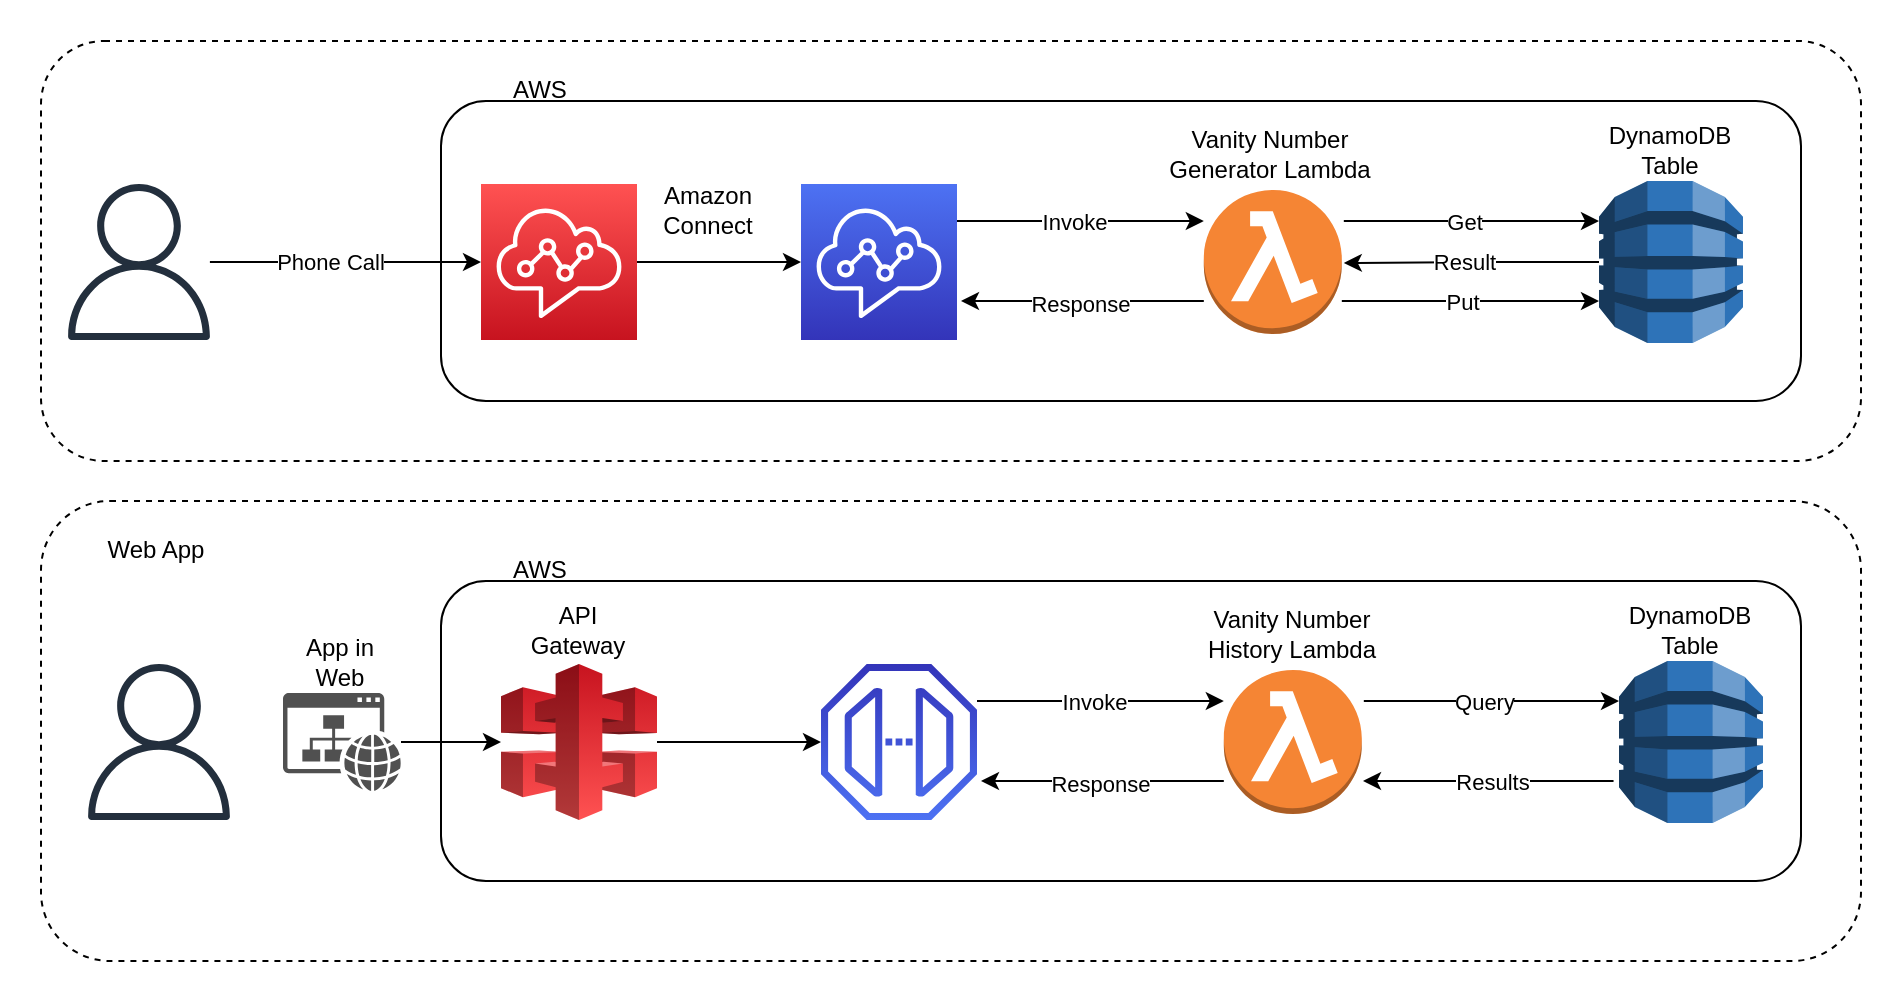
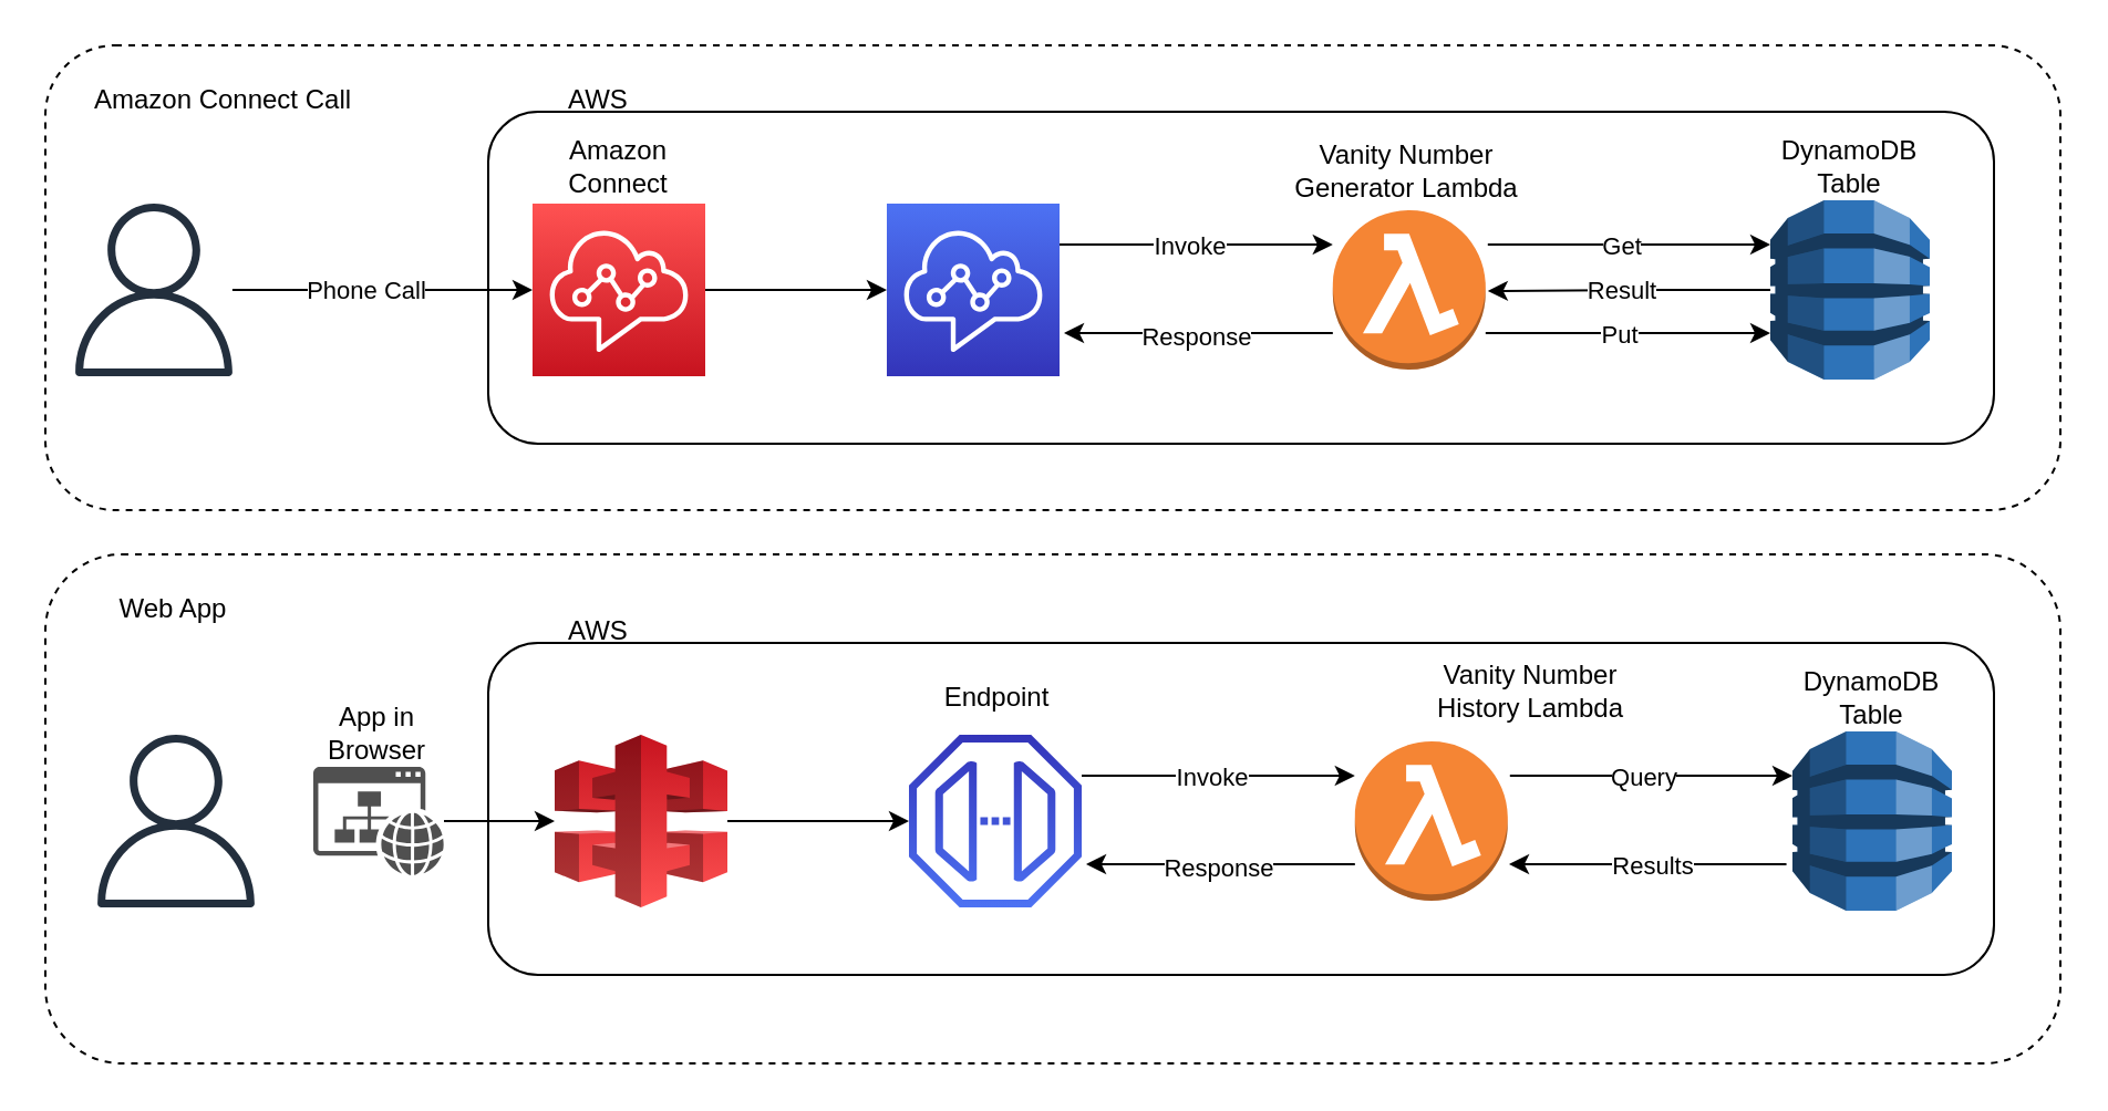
  <mxCell id="0" />
  <mxCell id="1" parent="0" />
  <mxCell id="2" value="" style="rounded=1;whiteSpace=wrap;html=1;dashed=1;" vertex="1" parent="1"><mxGeometry x="20" y="20" width="910" height="210" as="geometry" /></mxCell>
  <mxCell id="3" value="" style="rounded=1;whiteSpace=wrap;html=1;" vertex="1" parent="1"><mxGeometry x="220" y="50" width="680" height="150" as="geometry" /></mxCell>
  <mxCell id="4" style="edgeStyle=orthogonalEdgeStyle;rounded=0;orthogonalLoop=1;jettySize=auto;html=1;" edge="1" parent="1" source="6" target="13"><mxGeometry relative="1" as="geometry"><Array as="points"><mxPoint x="550" y="110" /><mxPoint x="550" y="110" /></Array></mxGeometry></mxCell>
  <mxCell id="5" value="Invoke" style="edgeLabel;html=1;align=center;verticalAlign=middle;resizable=0;points=[];" vertex="1" connectable="0" parent="4"><mxGeometry x="-0.068" relative="1" as="geometry"><mxPoint as="offset" /></mxGeometry></mxCell>
  <mxCell id="6" value="" style="sketch=0;points=[[0,0,0],[0.25,0,0],[0.5,0,0],[0.75,0,0],[1,0,0],[0,1,0],[0.25,1,0],[0.5,1,0],[0.75,1,0],[1,1,0],[0,0.25,0],[0,0.5,0],[0,0.75,0],[1,0.25,0],[1,0.5,0],[1,0.75,0]];outlineConnect=0;fontColor=#232F3E;gradientColor=#4D72F3;gradientDirection=north;fillColor=#3334B9;strokeColor=#ffffff;dashed=0;verticalLabelPosition=bottom;verticalAlign=top;align=center;html=1;fontSize=12;fontStyle=0;aspect=fixed;shape=mxgraph.aws4.resourceIcon;resIcon=mxgraph.aws4.connect;" vertex="1" parent="1"><mxGeometry x="400" y="91.5" width="78" height="78" as="geometry" /></mxCell>
  <mxCell id="7" style="edgeStyle=orthogonalEdgeStyle;rounded=0;orthogonalLoop=1;jettySize=auto;html=1;" edge="1" parent="1" target="16"><mxGeometry relative="1" as="geometry"><mxPoint x="671.41" y="120" as="targetPoint" /><mxPoint x="671.41" y="110" as="sourcePoint" /><Array as="points"><mxPoint x="781.41" y="110" /><mxPoint x="781.41" y="110" /></Array></mxGeometry></mxCell>
  <mxCell id="8" value="Get" style="edgeLabel;html=1;align=center;verticalAlign=middle;resizable=0;points=[];" vertex="1" connectable="0" parent="7"><mxGeometry x="-0.066" relative="1" as="geometry"><mxPoint as="offset" /></mxGeometry></mxCell>
  <mxCell id="9" style="edgeStyle=orthogonalEdgeStyle;rounded=1;orthogonalLoop=1;jettySize=auto;html=1;" edge="1" parent="1" source="13"><mxGeometry relative="1" as="geometry"><mxPoint x="620" y="140" as="sourcePoint" /><mxPoint x="480" y="150" as="targetPoint" /><Array as="points"><mxPoint x="480" y="150" /></Array></mxGeometry></mxCell>
  <mxCell id="10" value="Response" style="edgeLabel;html=1;align=center;verticalAlign=middle;resizable=0;points=[];" vertex="1" connectable="0" parent="9"><mxGeometry x="0.015" y="1" relative="1" as="geometry"><mxPoint as="offset" /></mxGeometry></mxCell>
  <mxCell id="11" style="edgeStyle=orthogonalEdgeStyle;rounded=1;orthogonalLoop=1;jettySize=auto;html=1;" edge="1" parent="1" source="13" target="16"><mxGeometry relative="1" as="geometry"><mxPoint x="811.41" y="150" as="targetPoint" /><Array as="points"><mxPoint x="751.41" y="150" /><mxPoint x="751.41" y="150" /></Array></mxGeometry></mxCell>
  <mxCell id="12" value="Put" style="edgeLabel;html=1;align=center;verticalAlign=middle;resizable=0;points=[];" vertex="1" connectable="0" parent="11"><mxGeometry x="-0.06" relative="1" as="geometry"><mxPoint as="offset" /></mxGeometry></mxCell>
  <mxCell id="13" value="" style="outlineConnect=0;dashed=0;verticalLabelPosition=bottom;verticalAlign=top;align=center;html=1;shape=mxgraph.aws3.lambda_function;fillColor=#F58534;gradientColor=none;" vertex="1" parent="1"><mxGeometry x="601.41" y="94.5" width="69" height="72" as="geometry" /></mxCell>
  <mxCell id="14" style="edgeStyle=orthogonalEdgeStyle;rounded=1;orthogonalLoop=1;jettySize=auto;html=1;exitX=0;exitY=0.5;exitDx=0;exitDy=0;exitPerimeter=0;" edge="1" parent="1" source="16"><mxGeometry relative="1" as="geometry"><mxPoint x="811.41" y="131" as="sourcePoint" /><mxPoint x="671.41" y="131" as="targetPoint" /><Array as="points"><mxPoint x="751.41" y="131" /></Array></mxGeometry></mxCell>
  <mxCell id="15" value="Result" style="edgeLabel;html=1;align=center;verticalAlign=middle;resizable=0;points=[];" vertex="1" connectable="0" parent="14"><mxGeometry x="0.07" relative="1" as="geometry"><mxPoint as="offset" /></mxGeometry></mxCell>
  <mxCell id="16" value="" style="outlineConnect=0;dashed=0;verticalLabelPosition=bottom;verticalAlign=top;align=center;html=1;shape=mxgraph.aws3.dynamo_db;fillColor=#2E73B8;gradientColor=none;" vertex="1" parent="1"><mxGeometry x="799" y="90" width="72" height="81" as="geometry" /></mxCell>
  <mxCell id="17" style="edgeStyle=orthogonalEdgeStyle;rounded=1;orthogonalLoop=1;jettySize=auto;html=1;" edge="1" parent="1" source="19" target="23"><mxGeometry relative="1" as="geometry" /></mxCell>
  <mxCell id="18" value="Phone Call" style="edgeLabel;html=1;align=center;verticalAlign=middle;resizable=0;points=[];" vertex="1" connectable="0" parent="17"><mxGeometry x="-0.109" relative="1" as="geometry"><mxPoint as="offset" /></mxGeometry></mxCell>
  <mxCell id="19" value="" style="sketch=0;outlineConnect=0;fontColor=#232F3E;gradientColor=none;fillColor=#232F3D;strokeColor=none;dashed=0;verticalLabelPosition=bottom;verticalAlign=top;align=center;html=1;fontSize=12;fontStyle=0;aspect=fixed;pointerEvents=1;shape=mxgraph.aws4.user;" vertex="1" parent="1"><mxGeometry x="30" y="91.5" width="78" height="78" as="geometry" /></mxCell>
- <mxCell id="20" value="Amazon Connect" style="text;html=1;strokeColor=none;fillColor=none;align=center;verticalAlign=middle;whiteSpace=wrap;rounded=0;" vertex="1" parent="1"><mxGeometry x="324" y="90" width="60" height="30" as="geometry" /></mxCell>
+ <mxCell id="20" value="Amazon Connect" style="text;html=1;strokeColor=none;fillColor=none;align=center;verticalAlign=middle;whiteSpace=wrap;rounded=0;" vertex="1" parent="1"><mxGeometry x="249" y="60" width="60" height="30" as="geometry" /></mxCell>
  <mxCell id="21" value="Vanity Number Generator Lambda" style="text;html=1;strokeColor=none;fillColor=none;align=center;verticalAlign=middle;whiteSpace=wrap;rounded=0;" vertex="1" parent="1"><mxGeometry x="570" y="61.5" width="130" height="30" as="geometry" /></mxCell>
  <mxCell id="22" style="edgeStyle=orthogonalEdgeStyle;rounded=1;orthogonalLoop=1;jettySize=auto;html=1;entryX=0;entryY=0.5;entryDx=0;entryDy=0;entryPerimeter=0;" edge="1" parent="1" source="23" target="6"><mxGeometry relative="1" as="geometry" /></mxCell>
  <mxCell id="23" value="" style="sketch=0;points=[[0,0,0],[0.25,0,0],[0.5,0,0],[0.75,0,0],[1,0,0],[0,1,0],[0.25,1,0],[0.5,1,0],[0.75,1,0],[1,1,0],[0,0.25,0],[0,0.5,0],[0,0.75,0],[1,0.25,0],[1,0.5,0],[1,0.75,0]];outlineConnect=0;fontColor=#232F3E;gradientColor=#FF5252;gradientDirection=north;fillColor=#C7131F;strokeColor=#ffffff;dashed=0;verticalLabelPosition=bottom;verticalAlign=top;align=center;html=1;fontSize=12;fontStyle=0;aspect=fixed;shape=mxgraph.aws4.resourceIcon;resIcon=mxgraph.aws4.connect;" vertex="1" parent="1"><mxGeometry x="240" y="91.5" width="78" height="78" as="geometry" /></mxCell>
  <mxCell id="24" value="DynamoDB Table" style="text;html=1;strokeColor=none;fillColor=none;align=center;verticalAlign=middle;whiteSpace=wrap;rounded=0;" vertex="1" parent="1"><mxGeometry x="790" y="60" width="90" height="30" as="geometry" /></mxCell>
+ <mxCell id="25" value="Amazon Connect Call" style="text;html=1;strokeColor=none;fillColor=none;align=center;verticalAlign=middle;whiteSpace=wrap;rounded=0;dashed=1;" vertex="1" parent="1"><mxGeometry x="30" y="30" width="141" height="30" as="geometry" /></mxCell>
  <mxCell id="26" value="" style="rounded=1;whiteSpace=wrap;html=1;dashed=1;" vertex="1" parent="1"><mxGeometry x="20" y="250" width="910" height="230" as="geometry" /></mxCell>
  <mxCell id="27" value="" style="rounded=1;whiteSpace=wrap;html=1;" vertex="1" parent="1"><mxGeometry x="220" y="290" width="680" height="150" as="geometry" /></mxCell>
  <mxCell id="28" style="edgeStyle=orthogonalEdgeStyle;rounded=0;orthogonalLoop=1;jettySize=auto;html=1;" edge="1" parent="1" source="30" target="35"><mxGeometry relative="1" as="geometry"><Array as="points"><mxPoint x="560" y="350" /><mxPoint x="560" y="350" /></Array></mxGeometry></mxCell>
  <mxCell id="29" value="Invoke" style="edgeLabel;html=1;align=center;verticalAlign=middle;resizable=0;points=[];" vertex="1" connectable="0" parent="28"><mxGeometry x="-0.068" relative="1" as="geometry"><mxPoint as="offset" /></mxGeometry></mxCell>
  <mxCell id="30" value="" style="sketch=0;outlineConnect=0;fontColor=#232F3E;gradientColor=#4D72F3;fillColor=#3334B9;strokeColor=#ffffff;dashed=0;verticalLabelPosition=bottom;verticalAlign=top;align=center;html=1;fontSize=12;fontStyle=0;aspect=fixed;pointerEvents=1;shape=mxgraph.aws4.endpoint;fontFamily=Helvetica;" vertex="1" parent="1"><mxGeometry x="410" y="331.5" width="78" height="78" as="geometry" /></mxCell>
  <mxCell id="31" style="edgeStyle=orthogonalEdgeStyle;rounded=0;orthogonalLoop=1;jettySize=auto;html=1;" edge="1" parent="1" target="38"><mxGeometry relative="1" as="geometry"><mxPoint x="681.41" y="360" as="targetPoint" /><mxPoint x="681.41" y="350" as="sourcePoint" /><Array as="points"><mxPoint x="791.41" y="350" /><mxPoint x="791.41" y="350" /></Array></mxGeometry></mxCell>
  <mxCell id="32" value="Query" style="edgeLabel;html=1;align=center;verticalAlign=middle;resizable=0;points=[];" vertex="1" connectable="0" parent="31"><mxGeometry x="-0.066" relative="1" as="geometry"><mxPoint as="offset" /></mxGeometry></mxCell>
  <mxCell id="33" style="edgeStyle=orthogonalEdgeStyle;rounded=1;orthogonalLoop=1;jettySize=auto;html=1;" edge="1" parent="1" source="35"><mxGeometry relative="1" as="geometry"><mxPoint x="630" y="380" as="sourcePoint" /><mxPoint x="490" y="390" as="targetPoint" /><Array as="points"><mxPoint x="490" y="390" /></Array></mxGeometry></mxCell>
  <mxCell id="34" value="Response" style="edgeLabel;html=1;align=center;verticalAlign=middle;resizable=0;points=[];" vertex="1" connectable="0" parent="33"><mxGeometry x="0.015" y="1" relative="1" as="geometry"><mxPoint as="offset" /></mxGeometry></mxCell>
  <mxCell id="35" value="" style="outlineConnect=0;dashed=0;verticalLabelPosition=bottom;verticalAlign=top;align=center;html=1;shape=mxgraph.aws3.lambda_function;fillColor=#F58534;gradientColor=none;" vertex="1" parent="1"><mxGeometry x="611.41" y="334.5" width="69" height="72" as="geometry" /></mxCell>
  <mxCell id="36" style="edgeStyle=orthogonalEdgeStyle;rounded=1;orthogonalLoop=1;jettySize=auto;html=1;" edge="1" parent="1"><mxGeometry relative="1" as="geometry"><mxPoint x="800" y="390" as="sourcePoint" /><mxPoint x="681" y="390" as="targetPoint" /><Array as="points"><mxPoint x="809" y="390" /><mxPoint x="681" y="390" /></Array></mxGeometry></mxCell>
  <mxCell id="37" value="Results" style="edgeLabel;html=1;align=center;verticalAlign=middle;resizable=0;points=[];" vertex="1" connectable="0" parent="36"><mxGeometry x="0.07" relative="1" as="geometry"><mxPoint as="offset" /></mxGeometry></mxCell>
  <mxCell id="38" value="" style="outlineConnect=0;dashed=0;verticalLabelPosition=bottom;verticalAlign=top;align=center;html=1;shape=mxgraph.aws3.dynamo_db;fillColor=#2E73B8;gradientColor=none;" vertex="1" parent="1"><mxGeometry x="809" y="330" width="72" height="81" as="geometry" /></mxCell>
  <mxCell id="39" value="" style="sketch=0;outlineConnect=0;fontColor=#232F3E;gradientColor=none;fillColor=#232F3D;strokeColor=none;dashed=0;verticalLabelPosition=bottom;verticalAlign=top;align=center;html=1;fontSize=12;fontStyle=0;aspect=fixed;pointerEvents=1;shape=mxgraph.aws4.user;" vertex="1" parent="1"><mxGeometry x="40" y="331.5" width="78" height="78" as="geometry" /></mxCell>
- <mxCell id="40" value="API Gateway" style="text;html=1;strokeColor=none;fillColor=none;align=center;verticalAlign=middle;whiteSpace=wrap;rounded=0;" vertex="1" parent="1"><mxGeometry x="259" y="300" width="60" height="30" as="geometry" /></mxCell>
- <mxCell id="41" value="Vanity Number History Lambda" style="text;html=1;strokeColor=none;fillColor=none;align=center;verticalAlign=middle;whiteSpace=wrap;rounded=0;" vertex="1" parent="1"><mxGeometry x="600.91" y="301.5" width="90" height="30" as="geometry" /></mxCell>
+ <mxCell id="41" value="Vanity Number History Lambda" style="text;html=1;strokeColor=none;fillColor=none;align=center;verticalAlign=middle;whiteSpace=wrap;rounded=0;" vertex="1" parent="1"><mxGeometry x="645.91" y="296.5" width="90" height="30" as="geometry" /></mxCell>
  <mxCell id="42" style="edgeStyle=orthogonalEdgeStyle;rounded=1;orthogonalLoop=1;jettySize=auto;html=1;entryX=0;entryY=0.5;entryDx=0;entryDy=0;entryPerimeter=0;" edge="1" parent="1" source="43" target="30"><mxGeometry relative="1" as="geometry" /></mxCell>
  <mxCell id="43" value="" style="outlineConnect=0;dashed=0;verticalLabelPosition=bottom;verticalAlign=top;align=center;html=1;shape=mxgraph.aws3.api_gateway;fillColor=#C7131F;gradientColor=#FF5252;fontFamily=Helvetica;fontSize=12;fontColor=#232F3E;strokeColor=#ffffff;sketch=0;" vertex="1" parent="1"><mxGeometry x="250" y="331.5" width="78" height="78" as="geometry" /></mxCell>
+ <mxCell id="44" value="Endpoint" style="text;html=1;strokeColor=none;fillColor=none;align=center;verticalAlign=middle;whiteSpace=wrap;rounded=0;" vertex="1" parent="1"><mxGeometry x="419.5" y="300" width="60" height="30" as="geometry" /></mxCell>
  <mxCell id="45" value="DynamoDB Table" style="text;html=1;strokeColor=none;fillColor=none;align=center;verticalAlign=middle;whiteSpace=wrap;rounded=0;" vertex="1" parent="1"><mxGeometry x="800" y="300" width="90" height="30" as="geometry" /></mxCell>
  <mxCell id="46" style="edgeStyle=orthogonalEdgeStyle;rounded=1;orthogonalLoop=1;jettySize=auto;html=1;" edge="1" parent="1" source="47" target="43"><mxGeometry relative="1" as="geometry" /></mxCell>
  <mxCell id="47" value="" style="sketch=0;pointerEvents=1;shadow=0;dashed=0;html=1;strokeColor=none;fillColor=#505050;labelPosition=center;verticalLabelPosition=bottom;verticalAlign=top;outlineConnect=0;align=center;shape=mxgraph.office.concepts.website;" vertex="1" parent="1"><mxGeometry x="141" y="346" width="59" height="49" as="geometry" /></mxCell>
- <mxCell id="48" value="App in Web" style="text;html=1;strokeColor=none;fillColor=none;align=center;verticalAlign=middle;whiteSpace=wrap;rounded=0;dashed=1;" vertex="1" parent="1"><mxGeometry x="140" y="316" width="60" height="30" as="geometry" /></mxCell>
+ <mxCell id="48" value="App in Browser" style="text;html=1;strokeColor=none;fillColor=none;align=center;verticalAlign=middle;whiteSpace=wrap;rounded=0;dashed=1;" vertex="1" parent="1"><mxGeometry x="140" y="316" width="60" height="30" as="geometry" /></mxCell>
  <mxCell id="49" value="Web App" style="text;html=1;strokeColor=none;fillColor=none;align=center;verticalAlign=middle;whiteSpace=wrap;rounded=0;dashed=1;" vertex="1" parent="1"><mxGeometry x="48" y="260" width="60" height="30" as="geometry" /></mxCell>
  <mxCell id="50" value="AWS" style="text;html=1;strokeColor=none;fillColor=none;align=center;verticalAlign=middle;whiteSpace=wrap;rounded=0;dashed=1;" vertex="1" parent="1"><mxGeometry x="240" y="270" width="60" height="30" as="geometry" /></mxCell>
  <mxCell id="51" value="AWS" style="text;html=1;strokeColor=none;fillColor=none;align=center;verticalAlign=middle;whiteSpace=wrap;rounded=0;dashed=1;" vertex="1" parent="1"><mxGeometry x="240" y="30" width="60" height="30" as="geometry" /></mxCell>
